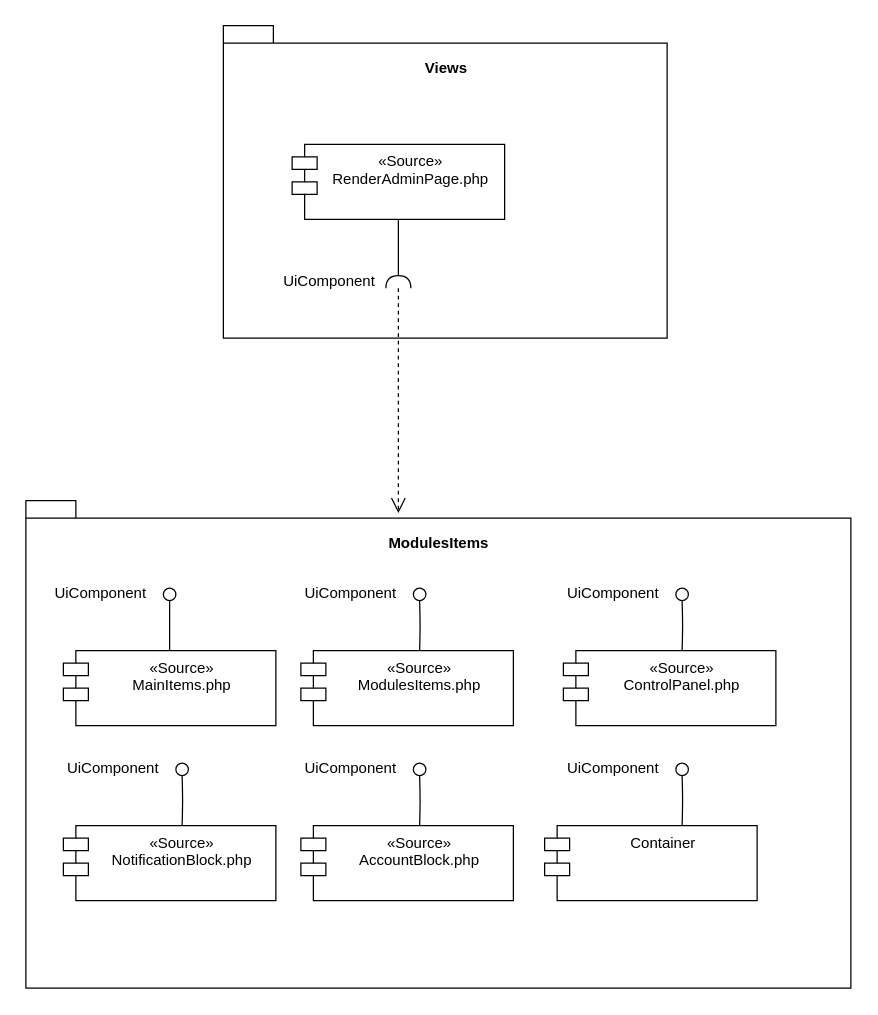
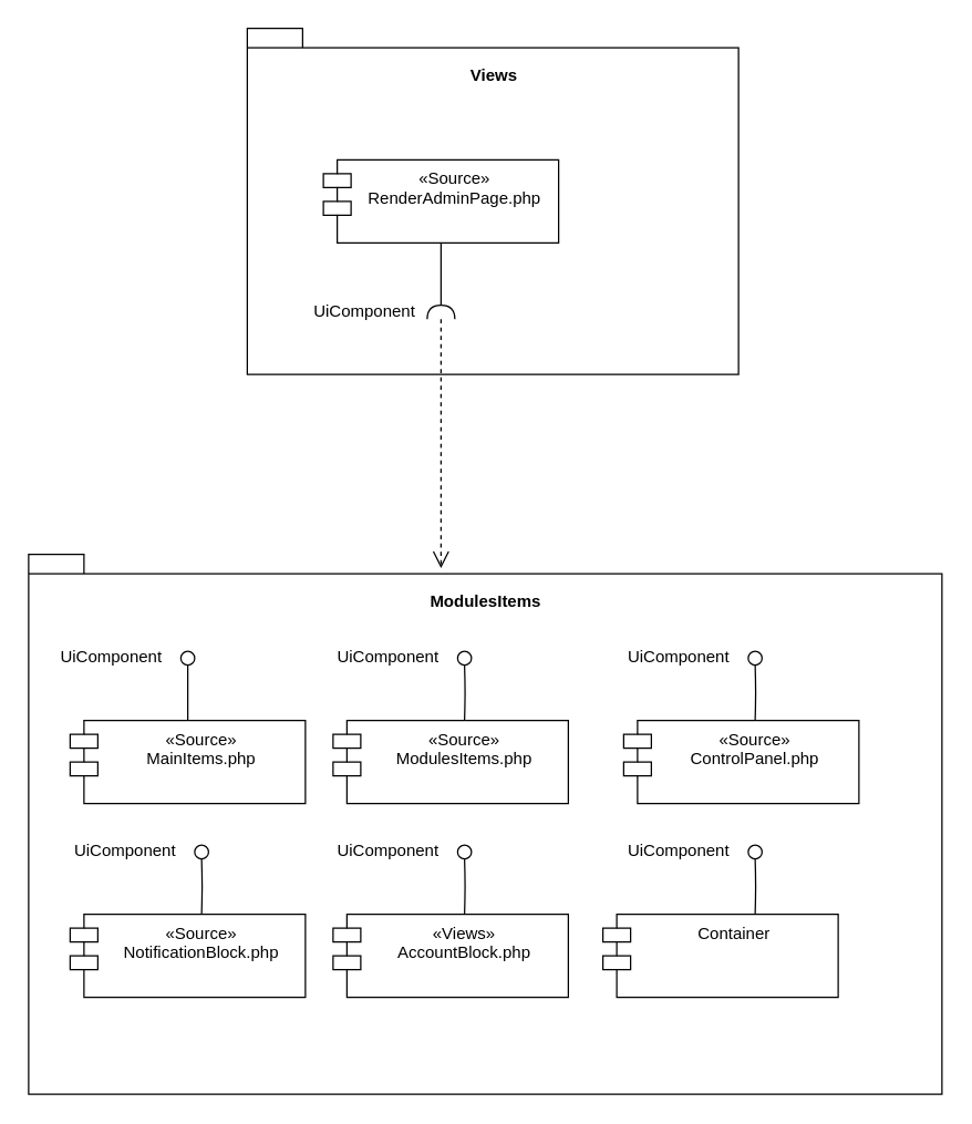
  <mxCell id="0" />
  <mxCell id="1" parent="0" />
  <mxCell id="2" value="" style="group" vertex="1" connectable="0" parent="1"><mxGeometry x="20" y="400" width="660" height="390" as="geometry" /></mxCell>
  <mxCell id="3" value="ModulesItems" style="shape=folder;fontStyle=1;spacingTop=20;tabWidth=40;tabHeight=14;tabPosition=left;align=center;spacing=2;fontColor=default;html=1;verticalAlign=top;movable=0;resizable=0;rotatable=0;deletable=0;editable=0;connectable=0;" vertex="1" parent="2"><mxGeometry width="660" height="390" as="geometry" /></mxCell>
  <mxCell id="4" value="«Source»&#10;MainItems.php" style="shape=module;align=left;spacingLeft=20;align=center;verticalAlign=top;" vertex="1" parent="2"><mxGeometry x="30" y="120" width="170" height="60" as="geometry" /></mxCell>
  <mxCell id="5" value="«Source»&#10;ModulesItems.php" style="shape=module;align=left;spacingLeft=20;align=center;verticalAlign=top;" vertex="1" parent="2"><mxGeometry x="220" y="120" width="170" height="60" as="geometry" /></mxCell>
  <mxCell id="6" value="«Source»&#10;ControlPanel.php" style="shape=module;align=left;spacingLeft=20;align=center;verticalAlign=top;" vertex="1" parent="2"><mxGeometry x="430" y="120" width="170" height="60" as="geometry" /></mxCell>
  <mxCell id="7" value="«Source»&#10;NotificationBlock.php" style="shape=module;align=left;spacingLeft=20;align=center;verticalAlign=top;" vertex="1" parent="2"><mxGeometry x="30" y="260" width="170" height="60" as="geometry" /></mxCell>
- <mxCell id="8" value="«Source»&#10;AccountBlock.php" style="shape=module;align=left;spacingLeft=20;align=center;verticalAlign=top;" vertex="1" parent="2"><mxGeometry x="220" y="260" width="170" height="60" as="geometry" /></mxCell>
+ <mxCell id="8" value="«Views»&#10;AccountBlock.php" style="shape=module;align=left;spacingLeft=20;align=center;verticalAlign=top;" vertex="1" parent="2"><mxGeometry x="220" y="260" width="170" height="60" as="geometry" /></mxCell>
  <mxCell id="9" value="Container" style="shape=module;align=left;spacingLeft=20;align=center;verticalAlign=top;" vertex="1" parent="2"><mxGeometry x="415" y="260" width="170" height="60" as="geometry" /></mxCell>
  <mxCell id="10" value="" style="ellipse;whiteSpace=wrap;html=1;align=center;aspect=fixed;resizable=0;points=[];outlineConnect=0;sketch=0;strokeWidth=1;fontSize=12;" vertex="1" parent="2"><mxGeometry x="110" y="70" width="10" height="10" as="geometry" /></mxCell>
  <mxCell id="11" style="edgeStyle=orthogonalEdgeStyle;rounded=1;jumpStyle=none;html=1;strokeWidth=1;fontColor=default;startArrow=none;startFill=0;endArrow=none;endFill=0;endSize=10;" edge="1" parent="2" source="4" target="10"><mxGeometry relative="1" as="geometry"><mxPoint x="115" y="72.5" as="sourcePoint" /></mxGeometry></mxCell>
  <mxCell id="12" value="UiComponent" style="text;html=1;strokeColor=none;fillColor=none;align=center;verticalAlign=middle;whiteSpace=wrap;rounded=0;" vertex="1" parent="2"><mxGeometry x="20" y="67.5" width="80" height="12.5" as="geometry" /></mxCell>
  <mxCell id="13" value="" style="ellipse;whiteSpace=wrap;html=1;align=center;aspect=fixed;resizable=0;points=[];outlineConnect=0;sketch=0;strokeWidth=1;fontSize=12;" vertex="1" parent="2"><mxGeometry x="310" y="70" width="10" height="10" as="geometry" /></mxCell>
  <mxCell id="14" style="edgeStyle=orthogonalEdgeStyle;rounded=1;jumpStyle=none;html=1;strokeWidth=1;fontColor=default;startArrow=none;startFill=0;endArrow=none;endFill=0;endSize=10;" edge="1" parent="2" target="13"><mxGeometry relative="1" as="geometry"><mxPoint x="315" y="120" as="sourcePoint" /></mxGeometry></mxCell>
  <mxCell id="15" value="UiComponent" style="text;html=1;strokeColor=none;fillColor=none;align=center;verticalAlign=middle;whiteSpace=wrap;rounded=0;" vertex="1" parent="2"><mxGeometry x="220" y="67.5" width="80" height="12.5" as="geometry" /></mxCell>
  <mxCell id="16" value="" style="ellipse;whiteSpace=wrap;html=1;align=center;aspect=fixed;resizable=0;points=[];outlineConnect=0;sketch=0;strokeWidth=1;fontSize=12;" vertex="1" parent="2"><mxGeometry x="520" y="70" width="10" height="10" as="geometry" /></mxCell>
  <mxCell id="17" style="edgeStyle=orthogonalEdgeStyle;rounded=1;jumpStyle=none;html=1;strokeWidth=1;fontColor=default;startArrow=none;startFill=0;endArrow=none;endFill=0;endSize=10;" edge="1" target="16" parent="2"><mxGeometry relative="1" as="geometry"><mxPoint x="525" y="120" as="sourcePoint" /></mxGeometry></mxCell>
  <mxCell id="18" value="UiComponent" style="text;html=1;strokeColor=none;fillColor=none;align=center;verticalAlign=middle;whiteSpace=wrap;rounded=0;" vertex="1" parent="2"><mxGeometry x="430" y="67.5" width="80" height="12.5" as="geometry" /></mxCell>
  <mxCell id="19" value="" style="ellipse;whiteSpace=wrap;html=1;align=center;aspect=fixed;resizable=0;points=[];outlineConnect=0;sketch=0;strokeWidth=1;fontSize=12;" vertex="1" parent="2"><mxGeometry x="520" y="210" width="10" height="10" as="geometry" /></mxCell>
  <mxCell id="20" style="edgeStyle=orthogonalEdgeStyle;rounded=1;jumpStyle=none;html=1;strokeWidth=1;fontColor=default;startArrow=none;startFill=0;endArrow=none;endFill=0;endSize=10;" edge="1" target="19" parent="2"><mxGeometry relative="1" as="geometry"><mxPoint x="525" y="260" as="sourcePoint" /></mxGeometry></mxCell>
  <mxCell id="21" value="UiComponent" style="text;html=1;strokeColor=none;fillColor=none;align=center;verticalAlign=middle;whiteSpace=wrap;rounded=0;" vertex="1" parent="2"><mxGeometry x="430" y="207.5" width="80" height="12.5" as="geometry" /></mxCell>
  <mxCell id="22" value="" style="ellipse;whiteSpace=wrap;html=1;align=center;aspect=fixed;resizable=0;points=[];outlineConnect=0;sketch=0;strokeWidth=1;fontSize=12;" vertex="1" parent="2"><mxGeometry x="310" y="210" width="10" height="10" as="geometry" /></mxCell>
  <mxCell id="23" style="edgeStyle=orthogonalEdgeStyle;rounded=1;jumpStyle=none;html=1;strokeWidth=1;fontColor=default;startArrow=none;startFill=0;endArrow=none;endFill=0;endSize=10;" edge="1" target="22" parent="2"><mxGeometry relative="1" as="geometry"><mxPoint x="315" y="260" as="sourcePoint" /></mxGeometry></mxCell>
  <mxCell id="24" value="UiComponent" style="text;html=1;strokeColor=none;fillColor=none;align=center;verticalAlign=middle;whiteSpace=wrap;rounded=0;" vertex="1" parent="2"><mxGeometry x="220" y="207.5" width="80" height="12.5" as="geometry" /></mxCell>
  <mxCell id="25" value="" style="ellipse;whiteSpace=wrap;html=1;align=center;aspect=fixed;resizable=0;points=[];outlineConnect=0;sketch=0;strokeWidth=1;fontSize=12;" vertex="1" parent="2"><mxGeometry x="120" y="210" width="10" height="10" as="geometry" /></mxCell>
  <mxCell id="26" style="edgeStyle=orthogonalEdgeStyle;rounded=1;jumpStyle=none;html=1;strokeWidth=1;fontColor=default;startArrow=none;startFill=0;endArrow=none;endFill=0;endSize=10;" edge="1" target="25" parent="2"><mxGeometry relative="1" as="geometry"><mxPoint x="125" y="260" as="sourcePoint" /></mxGeometry></mxCell>
  <mxCell id="27" value="UiComponent" style="text;html=1;strokeColor=none;fillColor=none;align=center;verticalAlign=middle;whiteSpace=wrap;rounded=0;" vertex="1" parent="2"><mxGeometry x="30" y="207.5" width="80" height="12.5" as="geometry" /></mxCell>
  <mxCell id="28" value="" style="group" vertex="1" connectable="0" parent="1"><mxGeometry x="178" y="20" width="355" height="250" as="geometry" /></mxCell>
  <mxCell id="29" value="Views" style="shape=folder;fontStyle=1;spacingTop=20;tabWidth=40;tabHeight=14;tabPosition=left;html=1;fontColor=default;verticalAlign=top;" vertex="1" parent="28"><mxGeometry width="355" height="250" as="geometry" /></mxCell>
  <mxCell id="30" value="«Source»&#10;RenderAdminPage.php" style="shape=module;align=left;spacingLeft=20;align=center;verticalAlign=top;" vertex="1" parent="28"><mxGeometry x="55" y="95" width="170" height="60" as="geometry" /></mxCell>
  <mxCell id="31" value="" style="rounded=0;orthogonalLoop=1;jettySize=auto;html=1;endArrow=none;endFill=0;sketch=0;sourcePerimeterSpacing=0;targetPerimeterSpacing=0;" edge="1" target="33" parent="28" source="30"><mxGeometry relative="1" as="geometry"><mxPoint x="130" y="290" as="sourcePoint" /><mxPoint x="140" y="267.5" as="targetPoint" /></mxGeometry></mxCell>
  <mxCell id="32" value="UiComponent" style="text;html=1;strokeColor=none;fillColor=none;align=center;verticalAlign=middle;whiteSpace=wrap;rounded=0;" vertex="1" parent="28"><mxGeometry x="45" y="198.75" width="80" height="12.5" as="geometry" /></mxCell>
  <mxCell id="33" value="" style="shape=requiredInterface;html=1;verticalLabelPosition=bottom;sketch=0;rotation=-90;fontColor=default;" vertex="1" parent="28"><mxGeometry x="135" y="195" width="10" height="20" as="geometry" /></mxCell>
  <mxCell id="34" style="edgeStyle=orthogonalEdgeStyle;rounded=1;jumpStyle=none;html=1;dashed=1;strokeWidth=1;fontSize=12;fontColor=default;startArrow=none;startFill=0;endArrow=open;endFill=0;endSize=10;" edge="1" parent="1" source="33"><mxGeometry relative="1" as="geometry"><mxPoint x="318" y="410" as="targetPoint" /></mxGeometry></mxCell>
